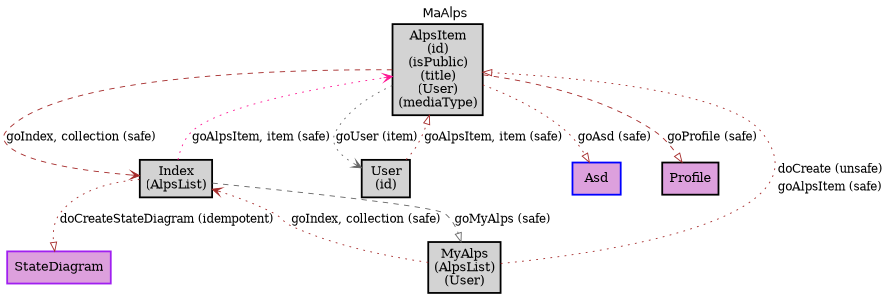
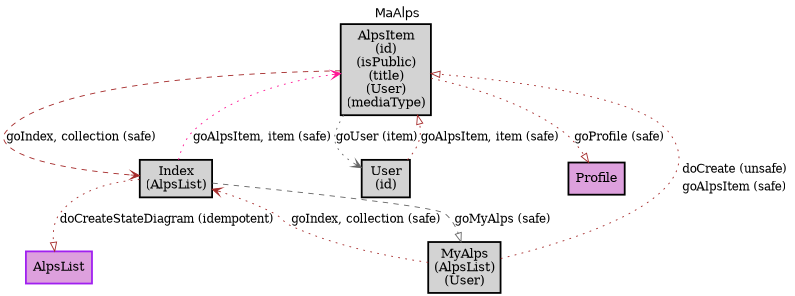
  digraph {
    fontname=Helvetica
    label=MaAlps
    labelloc=t
    node [fillcolor=lightgray margin=0.02 shape=box style="bold,filled"]
    edge [arrowhead=onormal color=brown fontsize=13 style=dotted]
    n1 [label=<<table cellspacing="0" cellpadding="5" border="0"><tr><td>AlpsItem<br />(id)<br />(isPublic)<br />(title)<br />(User)<br />(mediaType)<br /></td></tr></table>>]
    n2 [label=<<table cellspacing="0" cellpadding="5" border="0"><tr><td>Index<br />(AlpsList)<br /></td></tr></table>>]
    n3 [label=<<table cellspacing="0" cellpadding="5" border="0"><tr><td>User<br />(id)<br /></td></tr></table>>]
-   Asd [color=blue fillcolor=plum margin=""]
    Profile [color=black fillcolor=plum margin=""]
    n6 [label=<<table cellspacing="0" cellpadding="5" border="0"><tr><td>MyAlps<br />(AlpsList)<br />(User)<br /></td></tr></table>>]
-   StateDiagram [color=purple fillcolor=plum margin=""]
+   StateDiagram [color=purple fillcolor=plum label=AlpsList margin=""]
    n1 -> n2 [arrowhead=vee label="goIndex, collection (safe)" style=dashed]
    n1 -> n3 [arrowhead=vee color=gray40 label="goUser (item)"]
-   n1 -> Asd [label="goAsd (safe)"]
-   n1 -> Profile [label="goProfile (safe)" style=dashed]
+   n1 -> Profile [label="goProfile (safe)"]
    n2 -> n1 [arrowhead=vee color=deeppink label="goAlpsItem, item (safe)"]
    n2 -> n6 [color=gray40 label="goMyAlps (safe)" style=dashed]
    n2 -> StateDiagram [label="doCreateStateDiagram (idempotent)"]
    n3 -> n1 [label="goAlpsItem, item (safe)"]
    n6 -> n1 [label=<<table  border="0"><tr><td align="left" href="docs/unsafe.doCreate.html">doCreate (unsafe)</td></tr><tr><td align="left" href="docs/safe.goAlpsItem.html">goAlpsItem (safe)</td></tr></table>>]
    n6 -> n2 [arrowhead=vee label="goIndex, collection (safe)"]
  }
